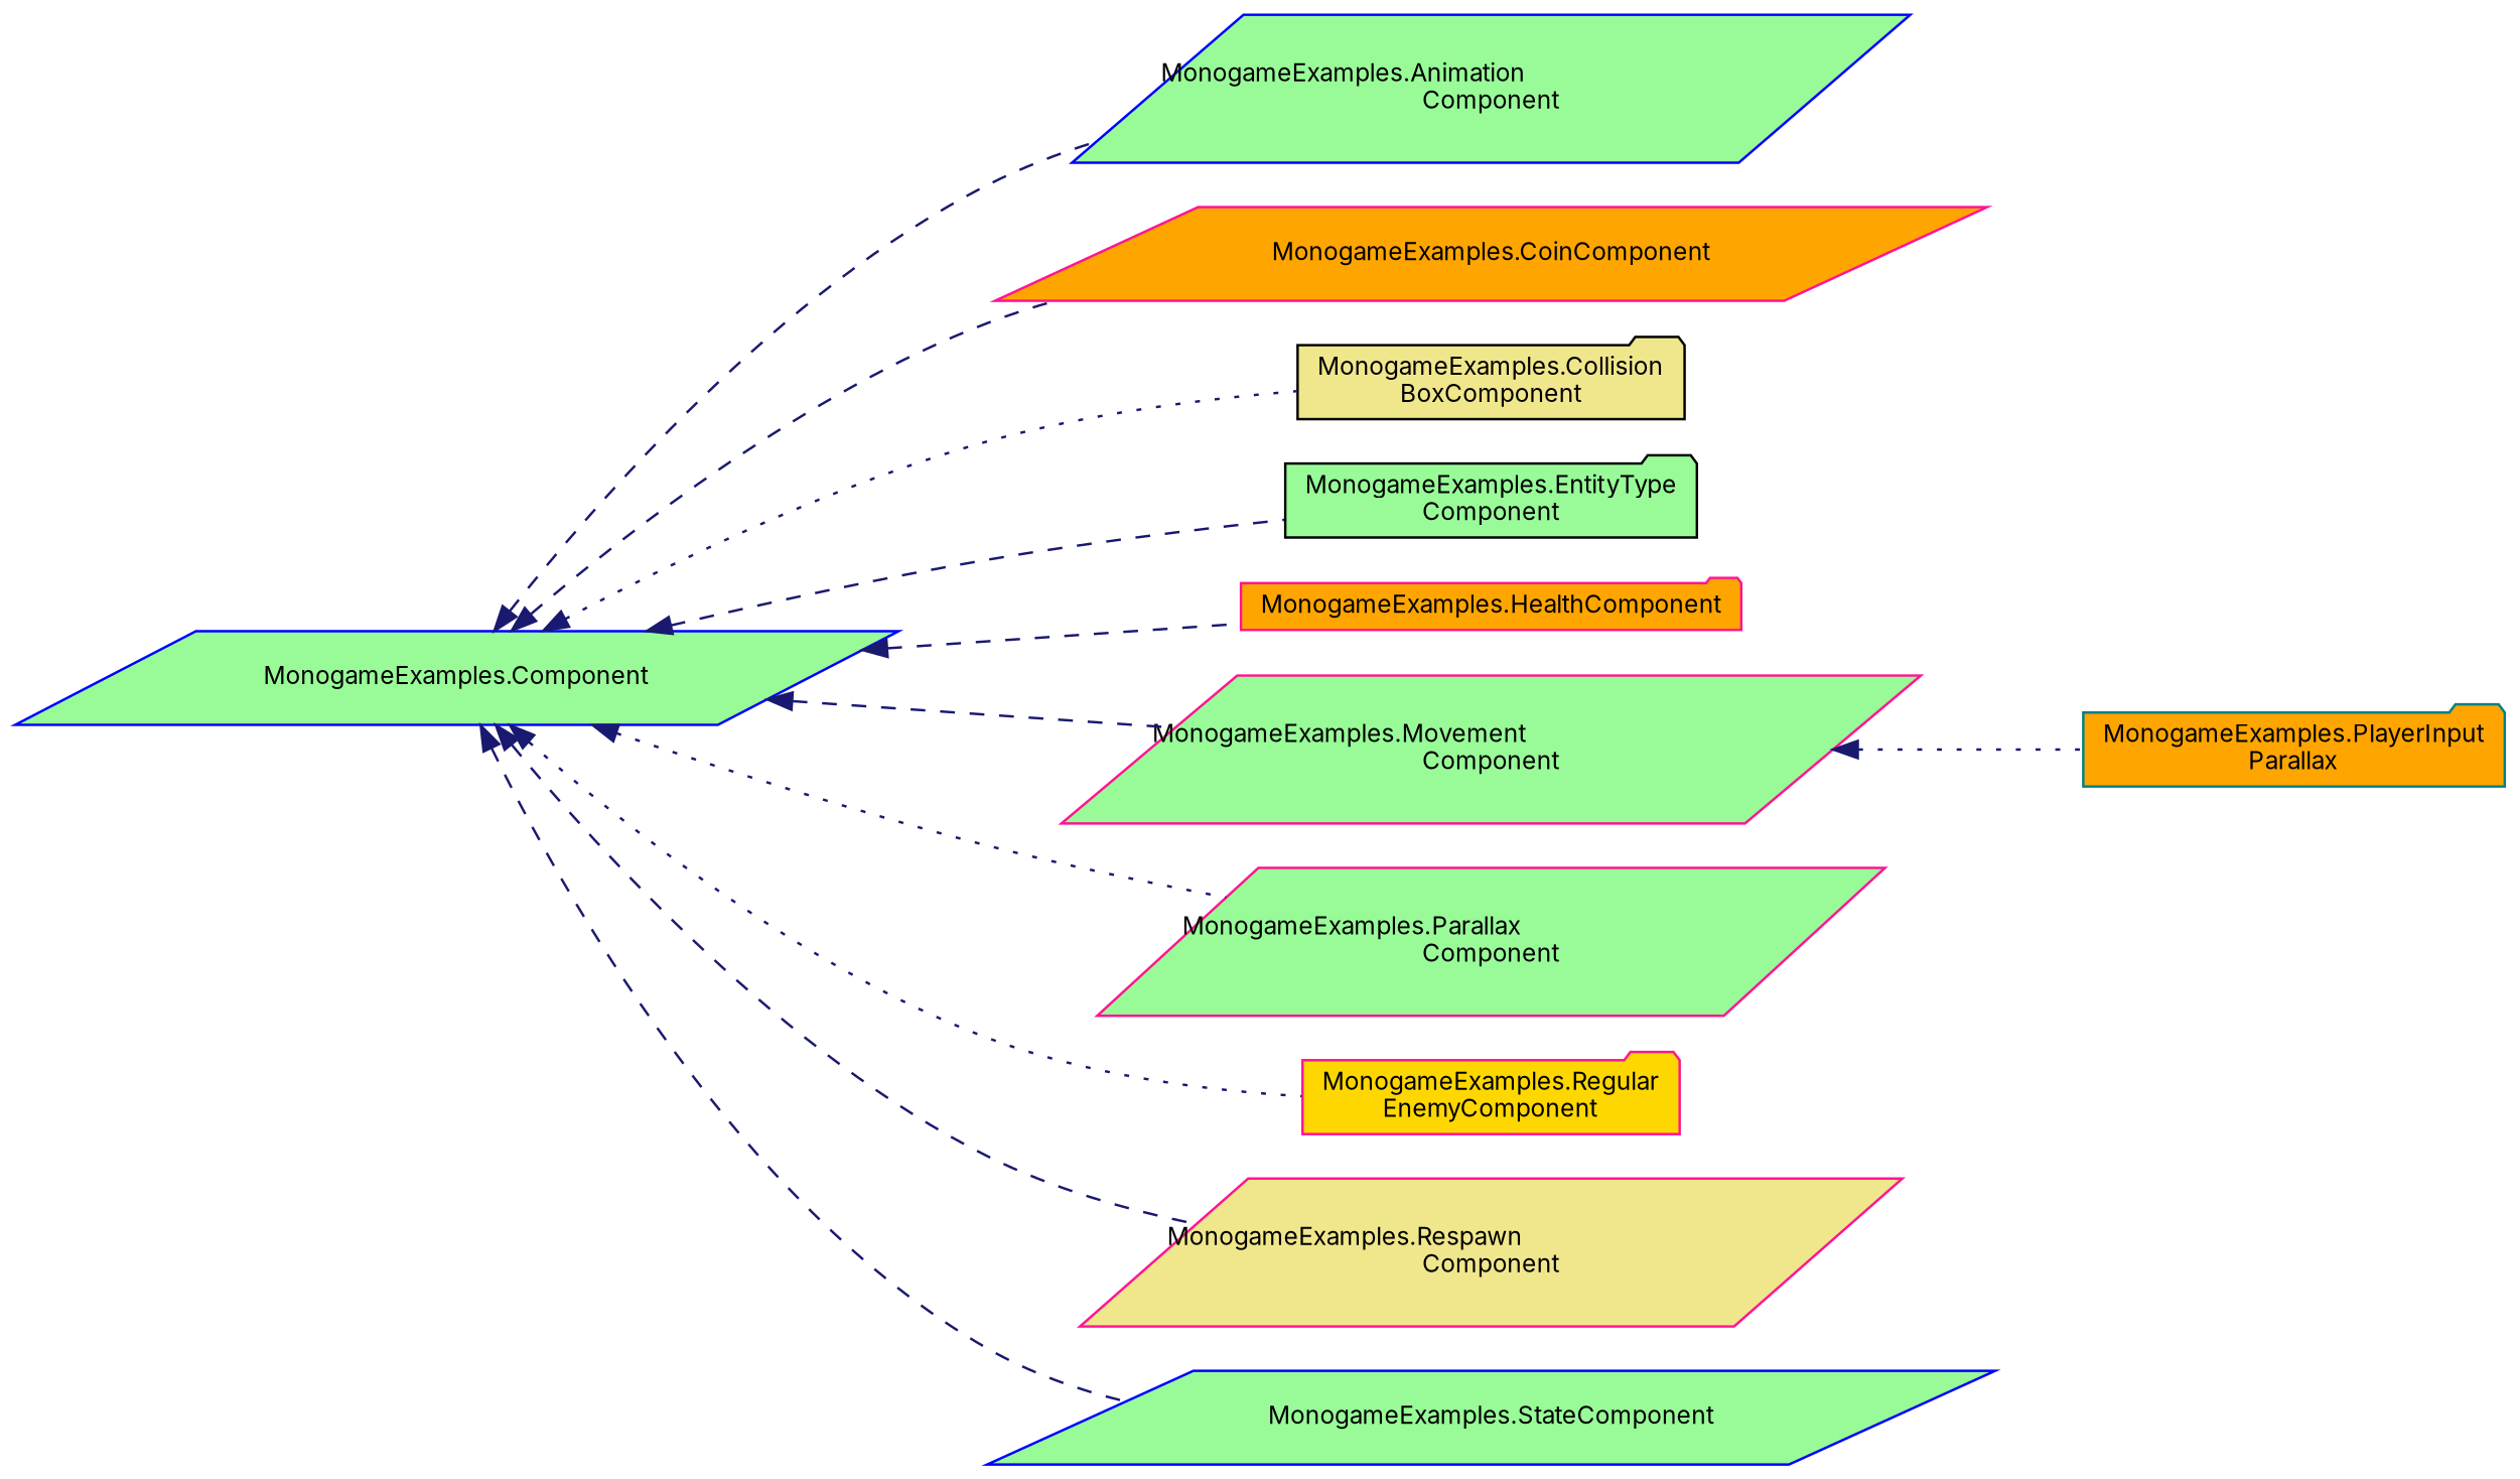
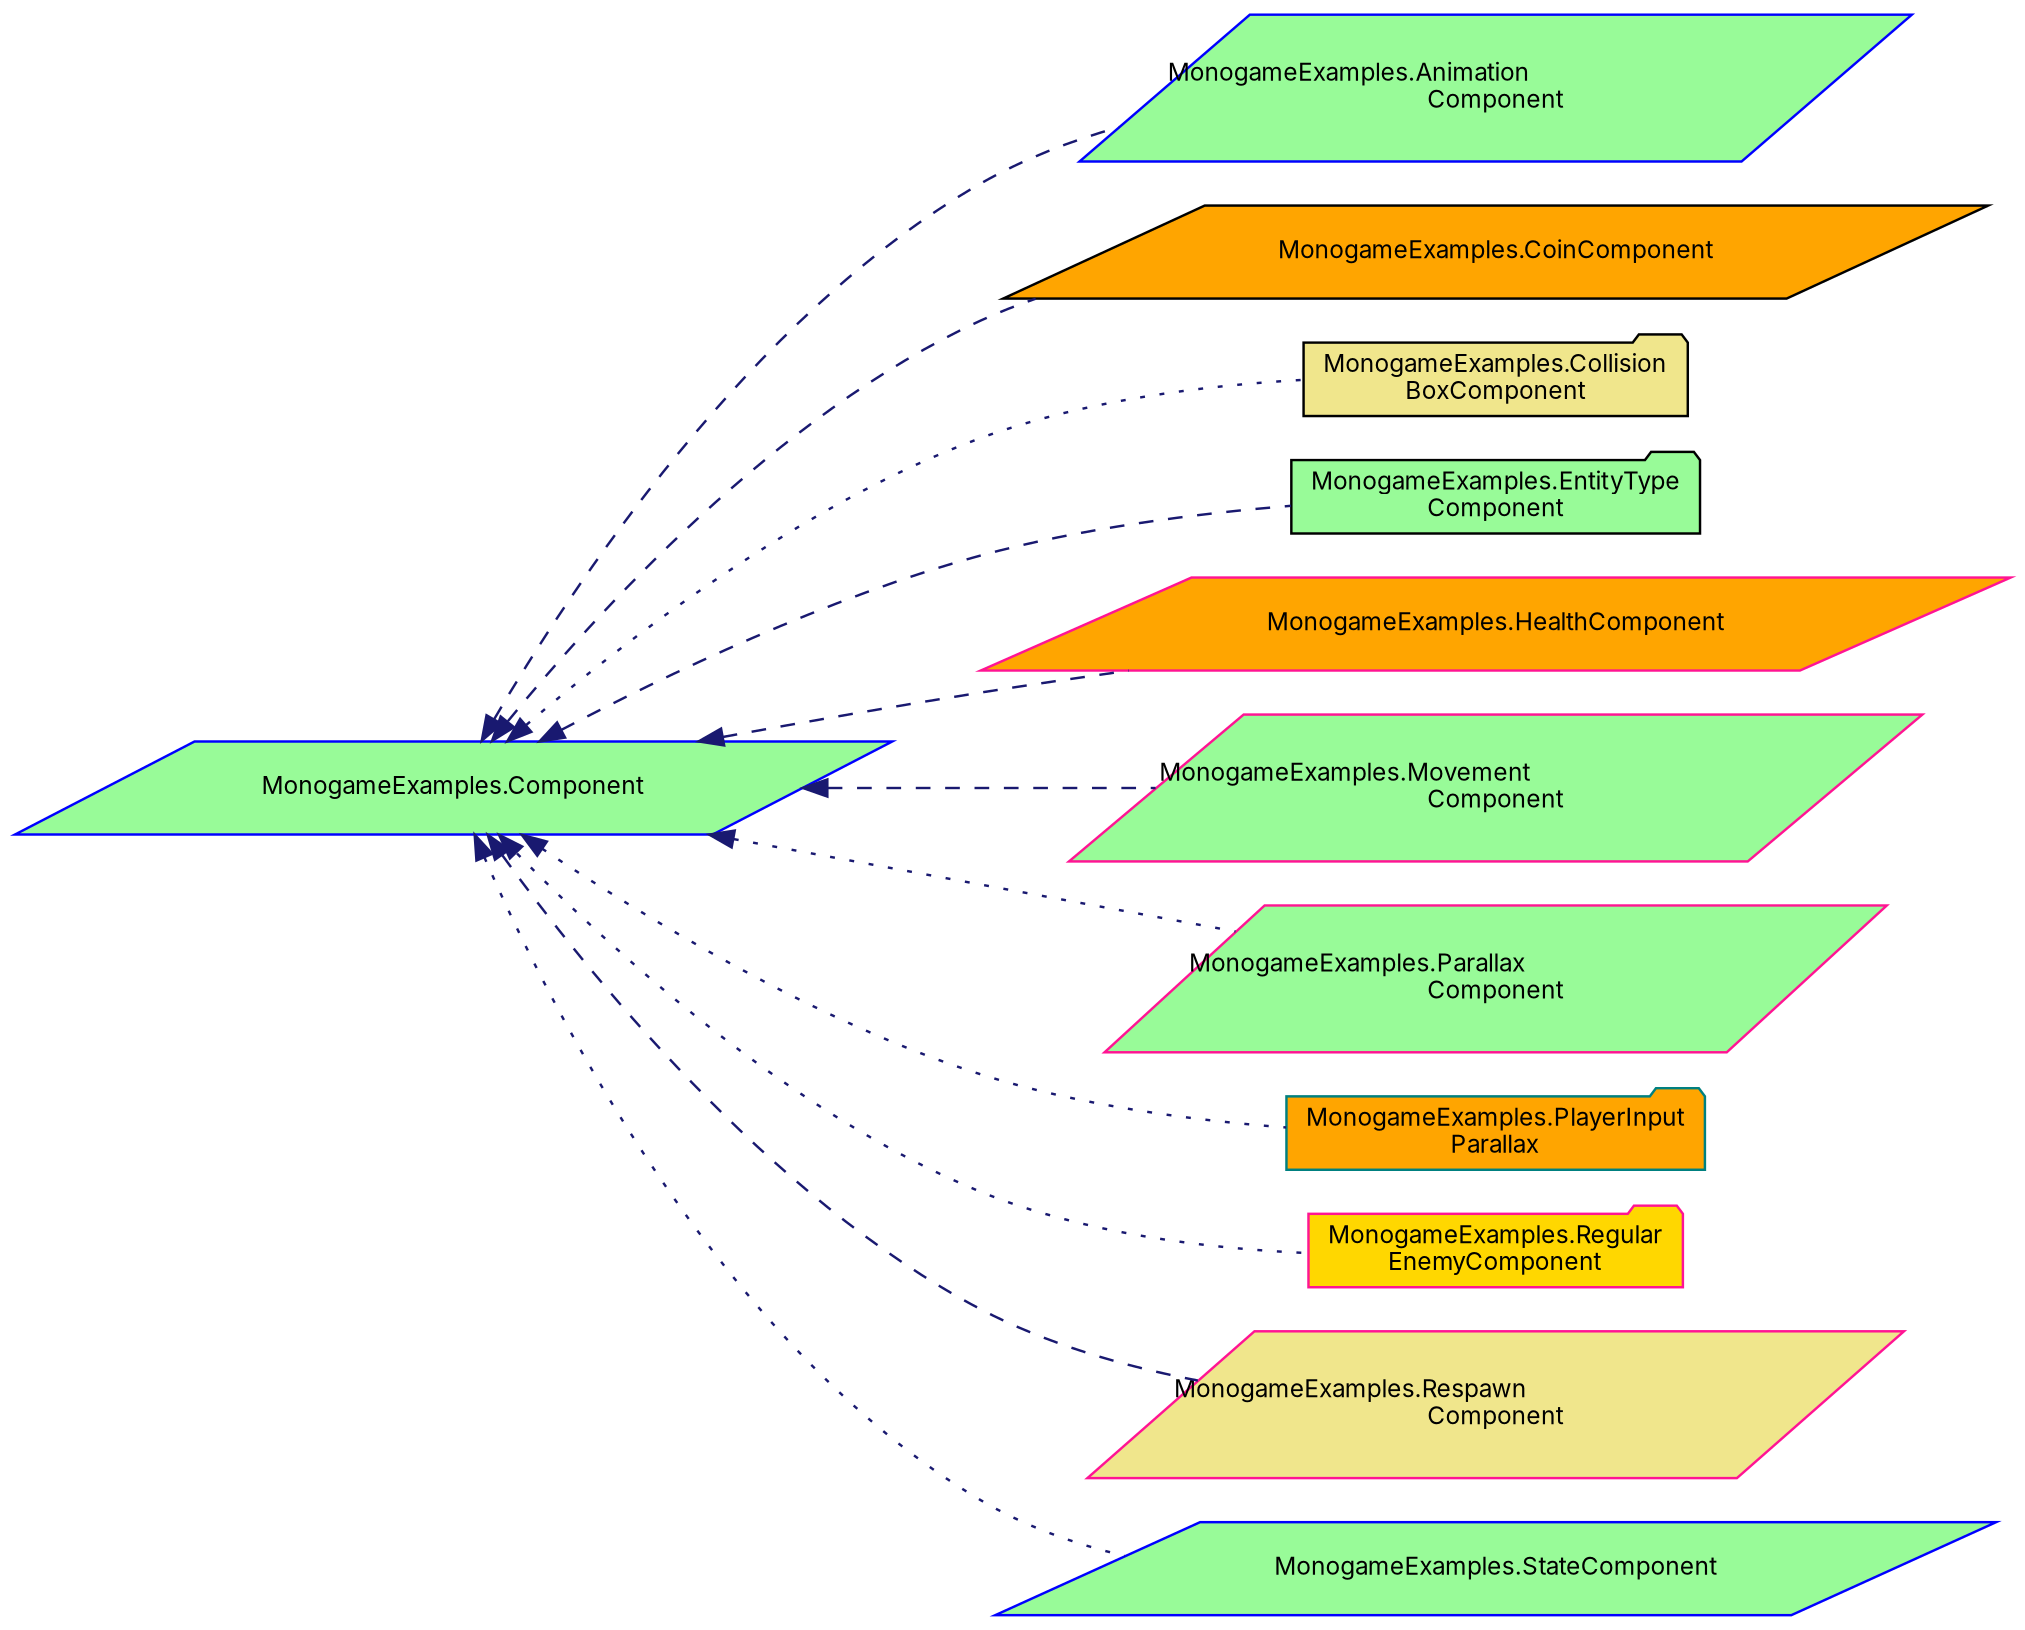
  digraph {
    fontname=Inter
    rankdir=LR
    node [color=deeppink fillcolor=palegreen fontname=Inter fontsize=10 shape=parallelogram style=filled]
    edge [color=midnightblue dir=back fontname=Inter fontsize=10 labelfontname=Helvetica labelfontsize=10 style=dashed]
    n1 [color=blue height=0.2 label="MonogameExamples.Component" width=0.4]
    n2 [color=blue height=0.2 label="MonogameExamples.Animation\lComponent" width=0.4]
-   n3 [fillcolor=orange height=0.2 label="MonogameExamples.CoinComponent" width=0.4]
+   n3 [color=black fillcolor=orange height=0.2 label="MonogameExamples.CoinComponent" width=0.4]
    n4 [color=black fillcolor=khaki height=0.2 label="MonogameExamples.Collision\lBoxComponent" shape=folder width=0.4]
    n5 [color=black height=0.2 label="MonogameExamples.EntityType\lComponent" shape=folder width=0.4]
-   n6 [fillcolor=orange height=0.2 label="MonogameExamples.HealthComponent" shape=folder width=0.4]
+   n6 [fillcolor=orange height=0.2 label="MonogameExamples.HealthComponent" width=0.4]
    n7 [height=0.2 label="MonogameExamples.Movement\lComponent" width=0.4]
    n8 [height=0.2 label="MonogameExamples.Parallax\lComponent" width=0.4]
    n9 [color=teal fillcolor=orange height=0.2 label="MonogameExamples.PlayerInput\lParallax" shape=folder width=0.4]
    n10 [fillcolor=gold height=0.2 label="MonogameExamples.Regular\lEnemyComponent" shape=folder width=0.4]
    n11 [fillcolor=khaki height=0.2 label="MonogameExamples.Respawn\lComponent" width=0.4]
    n12 [color=blue height=0.2 label="MonogameExamples.StateComponent" width=0.4]
    n1 -> n2
    n1 -> n3
    n1 -> n4 [style=dotted]
    n1 -> n5
    n1 -> n6
    n1 -> n7
    n1 -> n8 [style=dotted]
-   n7 -> n9 [style=dotted]
+   n1 -> n9 [style=dotted]
    n1 -> n10 [style=dotted]
    n1 -> n11
-   n1 -> n12
+   n1 -> n12 [style=dotted]
  }
